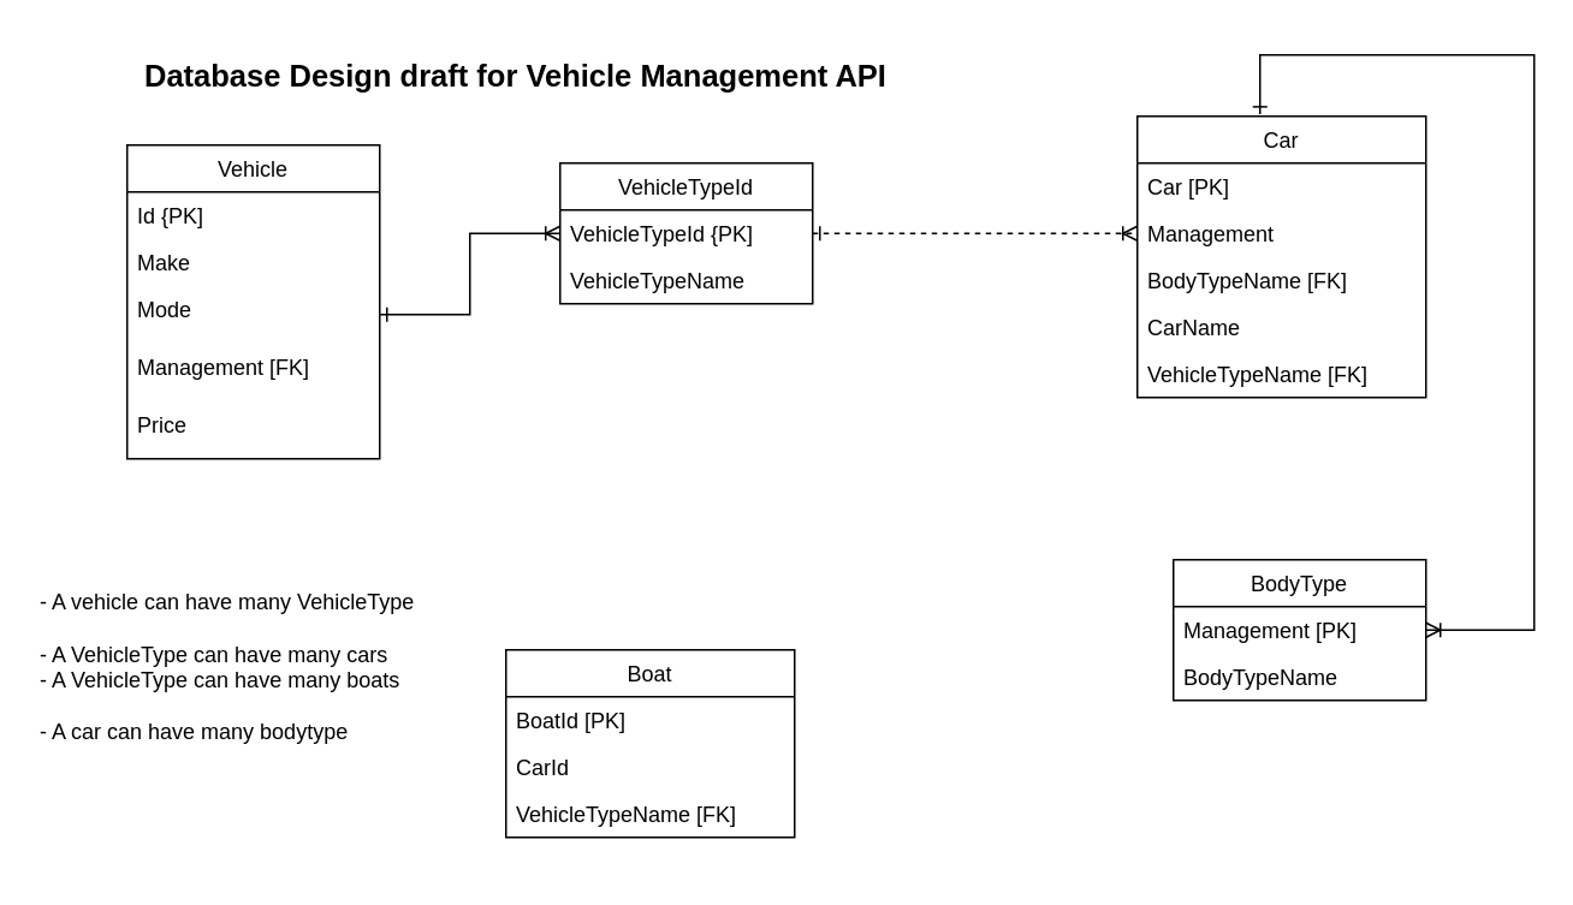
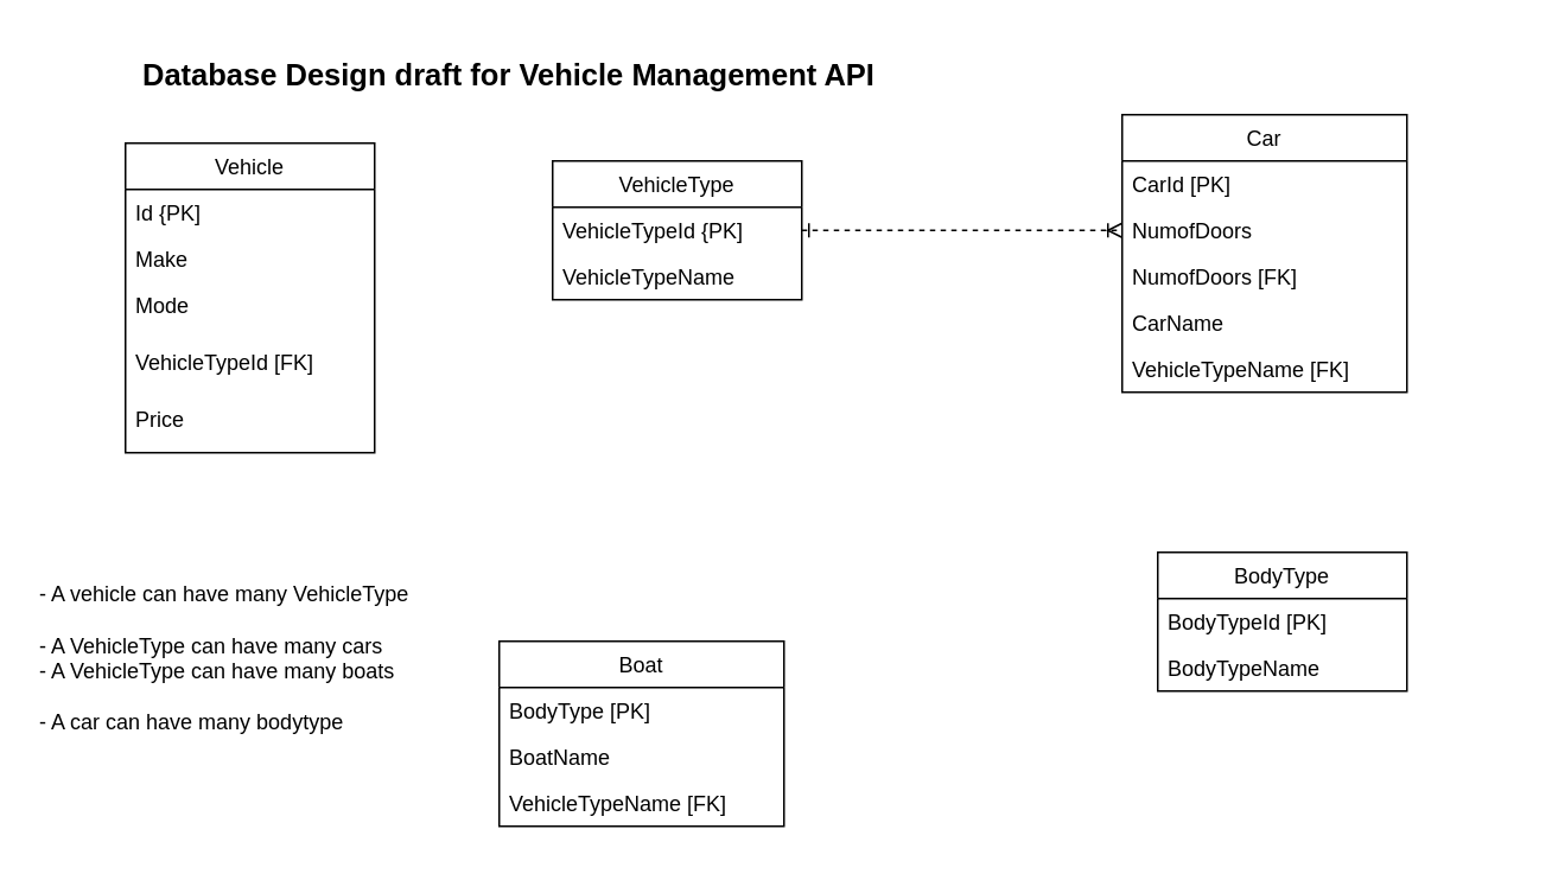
  <mxCell id="0" />
  <mxCell id="1" parent="0" />
  <mxCell id="2" value="Vehicle" style="swimlane;fontStyle=0;childLayout=stackLayout;horizontal=1;startSize=26;fillColor=none;horizontalStack=0;resizeParent=1;resizeParentMax=0;resizeLast=0;collapsible=1;marginBottom=0;" vertex="1" parent="1"><mxGeometry x="70" y="80" width="140" height="174" as="geometry"><mxRectangle x="120" y="20" width="70" height="26" as="alternateBounds" /></mxGeometry></mxCell>
  <mxCell id="3" value="Id {PK]" style="text;strokeColor=none;fillColor=none;align=left;verticalAlign=top;spacingLeft=4;spacingRight=4;overflow=hidden;rotatable=0;points=[[0,0.5],[1,0.5]];portConstraint=eastwest;" vertex="1" parent="2"><mxGeometry y="26" width="140" height="26" as="geometry" /></mxCell>
  <mxCell id="4" value="Make" style="text;strokeColor=none;fillColor=none;align=left;verticalAlign=top;spacingLeft=4;spacingRight=4;overflow=hidden;rotatable=0;points=[[0,0.5],[1,0.5]];portConstraint=eastwest;" vertex="1" parent="2"><mxGeometry y="52" width="140" height="26" as="geometry" /></mxCell>
  <mxCell id="5" value="Mode" style="text;strokeColor=none;fillColor=none;align=left;verticalAlign=top;spacingLeft=4;spacingRight=4;overflow=hidden;rotatable=0;points=[[0,0.5],[1,0.5]];portConstraint=eastwest;" vertex="1" parent="2"><mxGeometry y="78" width="140" height="32" as="geometry" /></mxCell>
- <mxCell id="6" value="Management [FK]" style="text;strokeColor=none;fillColor=none;align=left;verticalAlign=top;spacingLeft=4;spacingRight=4;overflow=hidden;rotatable=0;points=[[0,0.5],[1,0.5]];portConstraint=eastwest;" vertex="1" parent="2"><mxGeometry y="110" width="140" height="32" as="geometry" /></mxCell>
+ <mxCell id="6" value="VehicleTypeId [FK]" style="text;strokeColor=none;fillColor=none;align=left;verticalAlign=top;spacingLeft=4;spacingRight=4;overflow=hidden;rotatable=0;points=[[0,0.5],[1,0.5]];portConstraint=eastwest;" vertex="1" parent="2"><mxGeometry y="110" width="140" height="32" as="geometry" /></mxCell>
  <mxCell id="7" value="Price" style="text;strokeColor=none;fillColor=none;align=left;verticalAlign=top;spacingLeft=4;spacingRight=4;overflow=hidden;rotatable=0;points=[[0,0.5],[1,0.5]];portConstraint=eastwest;" vertex="1" parent="2"><mxGeometry y="142" width="140" height="32" as="geometry" /></mxCell>
- <mxCell id="8" value="VehicleTypeId" style="swimlane;fontStyle=0;childLayout=stackLayout;horizontal=1;startSize=26;fillColor=none;horizontalStack=0;resizeParent=1;resizeParentMax=0;resizeLast=0;collapsible=1;marginBottom=0;" vertex="1" parent="1"><mxGeometry x="310" y="90" width="140" height="78" as="geometry" /></mxCell>
+ <mxCell id="8" value="VehicleType" style="swimlane;fontStyle=0;childLayout=stackLayout;horizontal=1;startSize=26;fillColor=none;horizontalStack=0;resizeParent=1;resizeParentMax=0;resizeLast=0;collapsible=1;marginBottom=0;" vertex="1" parent="1"><mxGeometry x="310" y="90" width="140" height="78" as="geometry" /></mxCell>
  <mxCell id="9" value="VehicleTypeId {PK]" style="text;strokeColor=none;fillColor=none;align=left;verticalAlign=top;spacingLeft=4;spacingRight=4;overflow=hidden;rotatable=0;points=[[0,0.5],[1,0.5]];portConstraint=eastwest;" vertex="1" parent="8"><mxGeometry y="26" width="140" height="26" as="geometry" /></mxCell>
  <mxCell id="10" value="VehicleTypeName " style="text;strokeColor=none;fillColor=none;align=left;verticalAlign=top;spacingLeft=4;spacingRight=4;overflow=hidden;rotatable=0;points=[[0,0.5],[1,0.5]];portConstraint=eastwest;" vertex="1" parent="8"><mxGeometry y="52" width="140" height="26" as="geometry" /></mxCell>
- <mxCell id="11" style="edgeStyle=orthogonalEdgeStyle;rounded=0;orthogonalLoop=1;jettySize=auto;html=1;endArrow=ERoneToMany;endFill=0;startArrow=ERone;startFill=0;" edge="1" parent="1" source="5" target="9"><mxGeometry relative="1" as="geometry" /></mxCell>
- <mxCell id="12" style="edgeStyle=orthogonalEdgeStyle;rounded=0;orthogonalLoop=1;jettySize=auto;html=1;endArrow=ERoneToMany;endFill=0;startArrow=ERone;startFill=0;exitX=0.425;exitY=-0.008;exitDx=0;exitDy=0;exitPerimeter=0;entryX=1;entryY=0.5;entryDx=0;entryDy=0;" edge="1" parent="1" source="21" target="13"><mxGeometry relative="1" as="geometry"><mxPoint x="230" y="355" as="sourcePoint" /><mxPoint x="330" y="310" as="targetPoint" /><Array as="points"><mxPoint x="698" y="30" /><mxPoint x="850" y="30" /><mxPoint x="850" y="349" /></Array></mxGeometry></mxCell>
  <mxCell id="13" value="BodyType" style="swimlane;fontStyle=0;childLayout=stackLayout;horizontal=1;startSize=26;fillColor=none;horizontalStack=0;resizeParent=1;resizeParentMax=0;resizeLast=0;collapsible=1;marginBottom=0;" vertex="1" parent="1"><mxGeometry x="650" y="310" width="140" height="78" as="geometry" /></mxCell>
- <mxCell id="14" value="Management [PK]" style="text;strokeColor=none;fillColor=none;align=left;verticalAlign=top;spacingLeft=4;spacingRight=4;overflow=hidden;rotatable=0;points=[[0,0.5],[1,0.5]];portConstraint=eastwest;" vertex="1" parent="13"><mxGeometry y="26" width="140" height="26" as="geometry" /></mxCell>
+ <mxCell id="14" value="BodyTypeId [PK]" style="text;strokeColor=none;fillColor=none;align=left;verticalAlign=top;spacingLeft=4;spacingRight=4;overflow=hidden;rotatable=0;points=[[0,0.5],[1,0.5]];portConstraint=eastwest;" vertex="1" parent="13"><mxGeometry y="26" width="140" height="26" as="geometry" /></mxCell>
  <mxCell id="15" value="BodyTypeName " style="text;strokeColor=none;fillColor=none;align=left;verticalAlign=top;spacingLeft=4;spacingRight=4;overflow=hidden;rotatable=0;points=[[0,0.5],[1,0.5]];portConstraint=eastwest;" vertex="1" parent="13"><mxGeometry y="52" width="140" height="26" as="geometry" /></mxCell>
  <mxCell id="16" value="Boat" style="swimlane;fontStyle=0;childLayout=stackLayout;horizontal=1;startSize=26;fillColor=none;horizontalStack=0;resizeParent=1;resizeParentMax=0;resizeLast=0;collapsible=1;marginBottom=0;" vertex="1" parent="1"><mxGeometry x="280" y="360" width="160" height="104" as="geometry" /></mxCell>
- <mxCell id="17" value="BoatId [PK]" style="text;strokeColor=none;fillColor=none;align=left;verticalAlign=top;spacingLeft=4;spacingRight=4;overflow=hidden;rotatable=0;points=[[0,0.5],[1,0.5]];portConstraint=eastwest;" vertex="1" parent="16"><mxGeometry y="26" width="160" height="26" as="geometry" /></mxCell>
- <mxCell id="18" value="CarId" style="text;strokeColor=none;fillColor=none;align=left;verticalAlign=top;spacingLeft=4;spacingRight=4;overflow=hidden;rotatable=0;points=[[0,0.5],[1,0.5]];portConstraint=eastwest;" vertex="1" parent="16"><mxGeometry y="52" width="160" height="26" as="geometry" /></mxCell>
+ <mxCell id="17" value="BodyType [PK]" style="text;strokeColor=none;fillColor=none;align=left;verticalAlign=top;spacingLeft=4;spacingRight=4;overflow=hidden;rotatable=0;points=[[0,0.5],[1,0.5]];portConstraint=eastwest;" vertex="1" parent="16"><mxGeometry y="26" width="160" height="26" as="geometry" /></mxCell>
+ <mxCell id="18" value="BoatName" style="text;strokeColor=none;fillColor=none;align=left;verticalAlign=top;spacingLeft=4;spacingRight=4;overflow=hidden;rotatable=0;points=[[0,0.5],[1,0.5]];portConstraint=eastwest;" vertex="1" parent="16"><mxGeometry y="52" width="160" height="26" as="geometry" /></mxCell>
  <mxCell id="19" value="VehicleTypeName [FK]" style="text;strokeColor=none;fillColor=none;align=left;verticalAlign=top;spacingLeft=4;spacingRight=4;overflow=hidden;rotatable=0;points=[[0,0.5],[1,0.5]];portConstraint=eastwest;" vertex="1" parent="16"><mxGeometry y="78" width="160" height="26" as="geometry" /></mxCell>
  <mxCell id="20" style="edgeStyle=orthogonalEdgeStyle;rounded=0;orthogonalLoop=1;jettySize=auto;html=1;startArrow=ERone;startFill=0;endArrow=ERoneToMany;endFill=0;exitX=1;exitY=0.5;exitDx=0;exitDy=0;entryX=0;entryY=0.5;entryDx=0;entryDy=0;dashed=1;" edge="1" parent="1" source="9" target="23"><mxGeometry relative="1" as="geometry"><mxPoint x="530" y="190" as="targetPoint" /></mxGeometry></mxCell>
  <mxCell id="21" value="Car" style="swimlane;fontStyle=0;childLayout=stackLayout;horizontal=1;startSize=26;fillColor=none;horizontalStack=0;resizeParent=1;resizeParentMax=0;resizeLast=0;collapsible=1;marginBottom=0;" vertex="1" parent="1"><mxGeometry x="630" y="64" width="160" height="156" as="geometry" /></mxCell>
- <mxCell id="22" value="Car [PK]" style="text;strokeColor=none;fillColor=none;align=left;verticalAlign=top;spacingLeft=4;spacingRight=4;overflow=hidden;rotatable=0;points=[[0,0.5],[1,0.5]];portConstraint=eastwest;" vertex="1" parent="21"><mxGeometry y="26" width="160" height="26" as="geometry" /></mxCell>
- <mxCell id="23" value="Management" style="text;strokeColor=none;fillColor=none;align=left;verticalAlign=top;spacingLeft=4;spacingRight=4;overflow=hidden;rotatable=0;points=[[0,0.5],[1,0.5]];portConstraint=eastwest;" vertex="1" parent="21"><mxGeometry y="52" width="160" height="26" as="geometry" /></mxCell>
- <mxCell id="24" value="BodyTypeName [FK]" style="text;strokeColor=none;fillColor=none;align=left;verticalAlign=top;spacingLeft=4;spacingRight=4;overflow=hidden;rotatable=0;points=[[0,0.5],[1,0.5]];portConstraint=eastwest;" vertex="1" parent="21"><mxGeometry y="78" width="160" height="26" as="geometry" /></mxCell>
+ <mxCell id="22" value="CarId [PK]" style="text;strokeColor=none;fillColor=none;align=left;verticalAlign=top;spacingLeft=4;spacingRight=4;overflow=hidden;rotatable=0;points=[[0,0.5],[1,0.5]];portConstraint=eastwest;" vertex="1" parent="21"><mxGeometry y="26" width="160" height="26" as="geometry" /></mxCell>
+ <mxCell id="23" value="NumofDoors" style="text;strokeColor=none;fillColor=none;align=left;verticalAlign=top;spacingLeft=4;spacingRight=4;overflow=hidden;rotatable=0;points=[[0,0.5],[1,0.5]];portConstraint=eastwest;" vertex="1" parent="21"><mxGeometry y="52" width="160" height="26" as="geometry" /></mxCell>
+ <mxCell id="24" value="NumofDoors [FK]" style="text;strokeColor=none;fillColor=none;align=left;verticalAlign=top;spacingLeft=4;spacingRight=4;overflow=hidden;rotatable=0;points=[[0,0.5],[1,0.5]];portConstraint=eastwest;" vertex="1" parent="21"><mxGeometry y="78" width="160" height="26" as="geometry" /></mxCell>
  <mxCell id="25" value="CarName " style="text;strokeColor=none;fillColor=none;align=left;verticalAlign=top;spacingLeft=4;spacingRight=4;overflow=hidden;rotatable=0;points=[[0,0.5],[1,0.5]];portConstraint=eastwest;" vertex="1" parent="21"><mxGeometry y="104" width="160" height="26" as="geometry" /></mxCell>
  <mxCell id="26" value="VehicleTypeName [FK]" style="text;strokeColor=none;fillColor=none;align=left;verticalAlign=top;spacingLeft=4;spacingRight=4;overflow=hidden;rotatable=0;points=[[0,0.5],[1,0.5]];portConstraint=eastwest;" vertex="1" parent="21"><mxGeometry y="130" width="160" height="26" as="geometry" /></mxCell>
  <mxCell id="27" value="&lt;h1&gt;&lt;font style=&quot;font-size: 17px&quot;&gt;&lt;b&gt;Database Design draft for Vehicle Management API&lt;/b&gt;&lt;/font&gt;&lt;/h1&gt;" style="text;html=1;strokeColor=none;fillColor=none;spacing=5;spacingTop=-20;whiteSpace=wrap;overflow=hidden;rounded=0;align=left;" vertex="1" parent="1"><mxGeometry x="75" y="20" width="510" height="50" as="geometry" /></mxCell>
  <mxCell id="28" value="- A vehicle can have many VehicleType&lt;br&gt;&lt;br&gt;- A VehicleType can have many cars&lt;br&gt;&lt;div&gt;- A VehicleType can have many boats&lt;/div&gt;&lt;div&gt;&lt;br&gt;&lt;/div&gt;&lt;div&gt;- A car can have many bodytype&lt;/div&gt;&lt;div&gt;&lt;br&gt;&lt;/div&gt;" style="text;whiteSpace=wrap;html=1;" vertex="1" parent="1"><mxGeometry x="20" y="320" width="270" height="160" as="geometry" /></mxCell>
